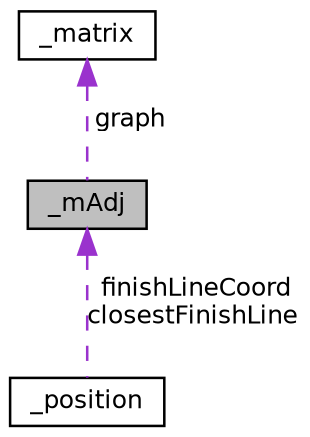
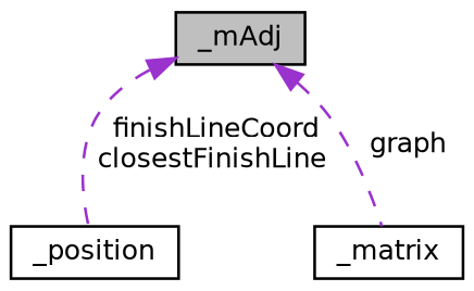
  digraph {
    node [color=black fillcolor=white fontname=Helvetica fontsize=10 shape=record style=filled]
    edge [color=darkorchid3 dir=back fontname=Helvetica fontsize=10 labelfontname=Helvetica labelfontsize=10 style=dashed]
    n1 [fillcolor=grey75 fontcolor=black height=0.2 label=_mAdj width=0.4]
    n2 [height=0.2 label=_position width=0.4]
    n3 [height=0.2 label=_matrix width=0.4]
    n1 -> n2 [label=" finishLineCoord\nclosestFinishLine"]
-   n3 -> n1 [label=" graph"]
+   n1 -> n3 [label=" graph"]
  }
